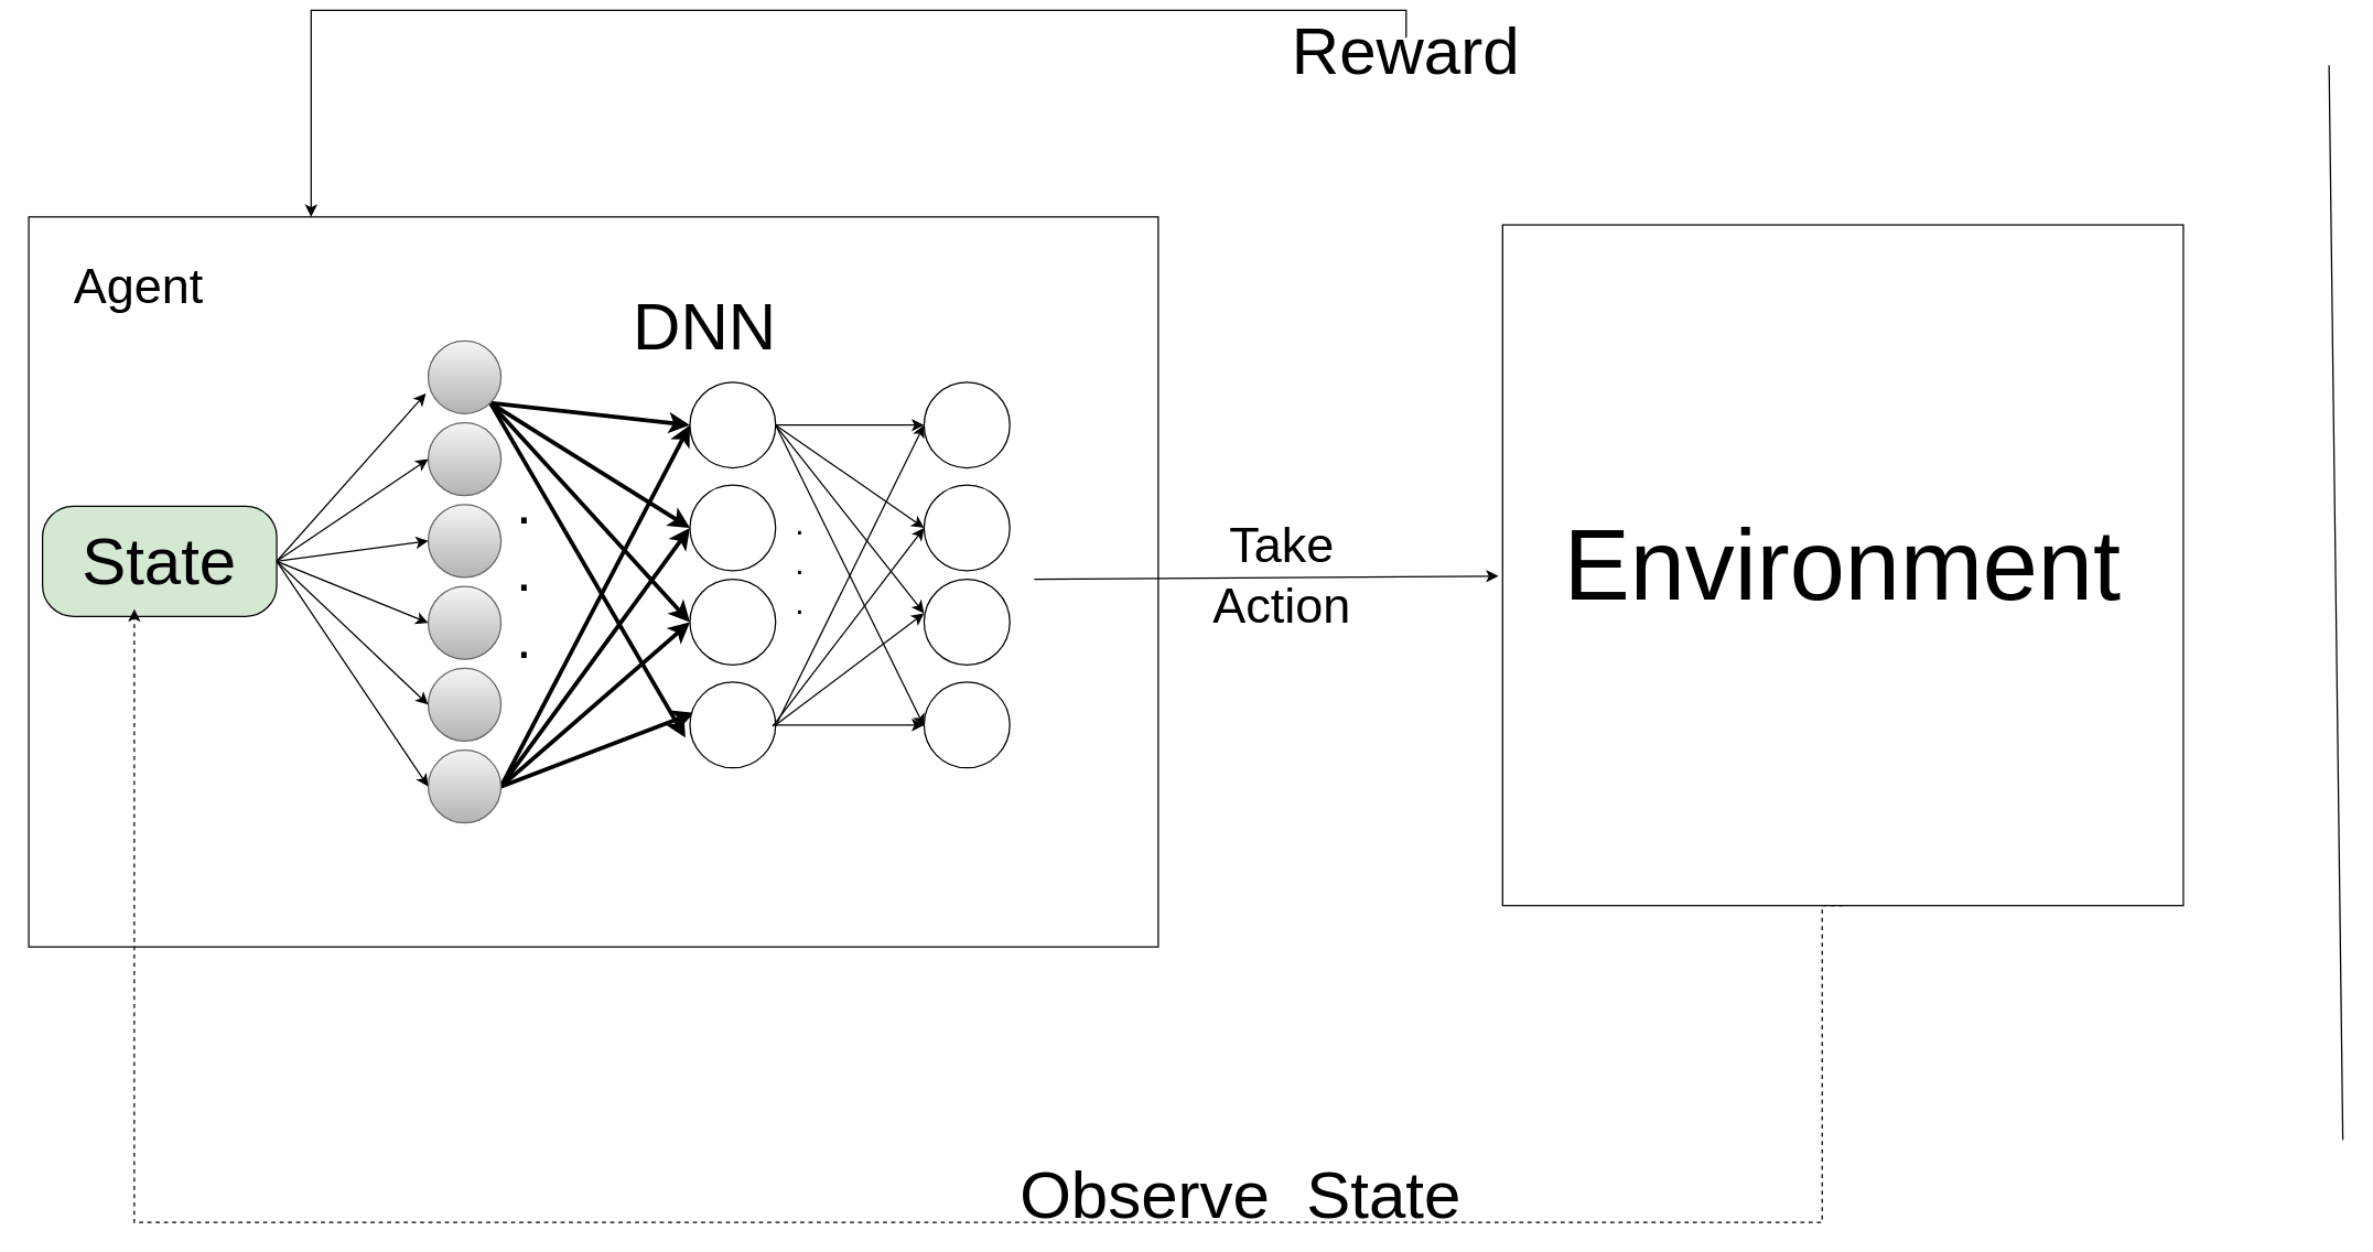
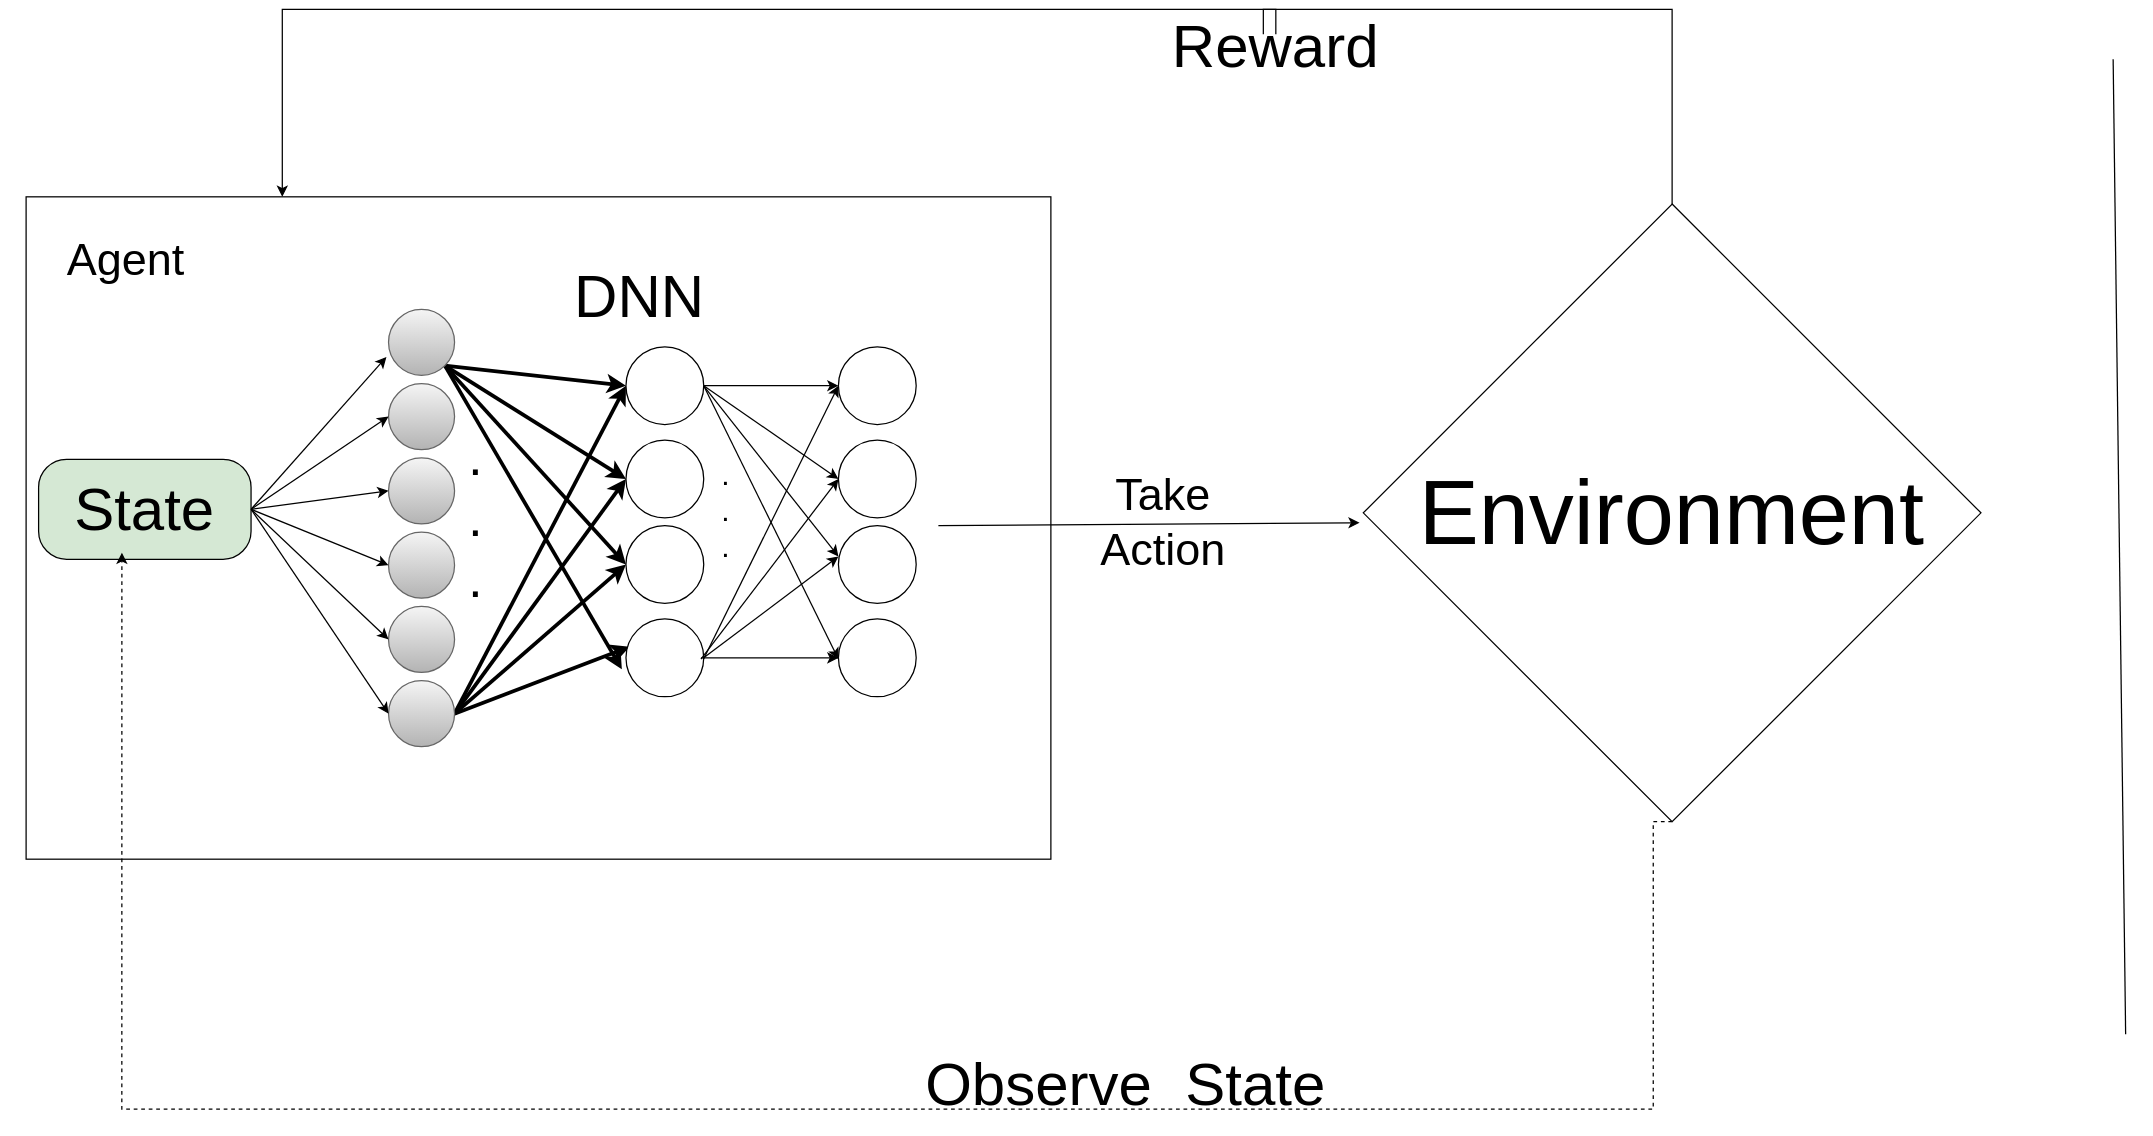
  <mxCell id="0" />
  <mxCell id="1" parent="0" />
  <mxCell id="2" value="" style="rounded=0;whiteSpace=wrap;html=1;" vertex="1" parent="1"><mxGeometry x="20" y="150" width="820" height="530" as="geometry" /></mxCell>
  <mxCell id="3" value="" style="endArrow=classic;html=1;strokeWidth=3;entryX=0;entryY=0.5;entryDx=0;entryDy=0;exitX=1;exitY=0.5;exitDx=0;exitDy=0;" edge="1" parent="1" source="17" target="23"><mxGeometry width="50" height="50" relative="1" as="geometry"><mxPoint x="280" y="410" as="sourcePoint" /><mxPoint x="330" y="360" as="targetPoint" /></mxGeometry></mxCell>
  <mxCell id="4" value="" style="endArrow=classic;html=1;strokeWidth=3;entryX=0;entryY=0.5;entryDx=0;entryDy=0;exitX=1;exitY=0.5;exitDx=0;exitDy=0;" edge="1" parent="1" source="17" target="22"><mxGeometry width="50" height="50" relative="1" as="geometry"><mxPoint x="280" y="410" as="sourcePoint" /><mxPoint x="330" y="360" as="targetPoint" /></mxGeometry></mxCell>
  <mxCell id="5" value="" style="endArrow=classic;html=1;strokeWidth=3;entryX=0;entryY=0.5;entryDx=0;entryDy=0;exitX=1;exitY=0.5;exitDx=0;exitDy=0;" edge="1" parent="1" source="17" target="21"><mxGeometry width="50" height="50" relative="1" as="geometry"><mxPoint x="280" y="410" as="sourcePoint" /><mxPoint x="330" y="360" as="targetPoint" /></mxGeometry></mxCell>
  <mxCell id="6" value="" style="endArrow=classic;html=1;strokeWidth=3;entryX=0;entryY=0.5;entryDx=0;entryDy=0;exitX=1;exitY=1;exitDx=0;exitDy=0;" edge="1" parent="1" source="12" target="22"><mxGeometry width="50" height="50" relative="1" as="geometry"><mxPoint x="400" y="380" as="sourcePoint" /><mxPoint x="520" y="280" as="targetPoint" /></mxGeometry></mxCell>
  <mxCell id="7" value="" style="endArrow=classic;html=1;strokeWidth=3;exitX=1;exitY=0.5;exitDx=0;exitDy=0;" edge="1" parent="1" source="17"><mxGeometry width="50" height="50" relative="1" as="geometry"><mxPoint x="410" y="390" as="sourcePoint" /><mxPoint x="503" y="510" as="targetPoint" /></mxGeometry></mxCell>
  <mxCell id="8" value="" style="endArrow=classic;html=1;strokeWidth=3;entryX=-0.053;entryY=0.647;entryDx=0;entryDy=0;exitX=1;exitY=1;exitDx=0;exitDy=0;entryPerimeter=0;" edge="1" parent="1" source="12" target="24"><mxGeometry width="50" height="50" relative="1" as="geometry"><mxPoint x="420" y="400" as="sourcePoint" /><mxPoint x="540" y="300" as="targetPoint" /></mxGeometry></mxCell>
  <mxCell id="9" value="" style="endArrow=classic;html=1;strokeWidth=3;entryX=0;entryY=0.5;entryDx=0;entryDy=0;exitX=1;exitY=1;exitDx=0;exitDy=0;" edge="1" parent="1" target="23" source="12"><mxGeometry width="50" height="50" relative="1" as="geometry"><mxPoint x="388.284" y="138.284" as="sourcePoint" /><mxPoint x="530" y="290" as="targetPoint" /></mxGeometry></mxCell>
  <mxCell id="10" value="" style="endArrow=classic;html=1;strokeWidth=3;exitX=1;exitY=1;exitDx=0;exitDy=0;entryX=0;entryY=0.5;entryDx=0;entryDy=0;" edge="1" parent="1" source="12" target="21"><mxGeometry width="50" height="50" relative="1" as="geometry"><mxPoint x="398.284" y="148.284" as="sourcePoint" /><mxPoint x="510" y="160" as="targetPoint" /></mxGeometry></mxCell>
  <mxCell id="11" value="" style="group" vertex="1" connectable="0" parent="1"><mxGeometry x="310" y="240" width="100" height="350" as="geometry" /></mxCell>
  <mxCell id="12" value="" style="ellipse;whiteSpace=wrap;html=1;aspect=fixed;gradientColor=#b3b3b3;fillColor=#f5f5f5;strokeColor=#666666;" vertex="1" parent="11"><mxGeometry width="52.83" height="52.83" as="geometry" /></mxCell>
  <mxCell id="13" value="" style="ellipse;whiteSpace=wrap;html=1;aspect=fixed;gradientColor=#b3b3b3;fillColor=#f5f5f5;strokeColor=#666666;" vertex="1" parent="11"><mxGeometry y="59.434" width="52.83" height="52.83" as="geometry" /></mxCell>
  <mxCell id="14" value="" style="ellipse;whiteSpace=wrap;html=1;aspect=fixed;gradientColor=#b3b3b3;fillColor=#f5f5f5;strokeColor=#666666;" vertex="1" parent="11"><mxGeometry y="118.868" width="52.83" height="52.83" as="geometry" /></mxCell>
  <mxCell id="15" value="" style="ellipse;whiteSpace=wrap;html=1;aspect=fixed;gradientColor=#b3b3b3;fillColor=#f5f5f5;strokeColor=#666666;" vertex="1" parent="11"><mxGeometry y="178.302" width="52.83" height="52.83" as="geometry" /></mxCell>
  <mxCell id="16" value="" style="ellipse;whiteSpace=wrap;html=1;aspect=fixed;gradientColor=#b3b3b3;fillColor=#f5f5f5;strokeColor=#666666;" vertex="1" parent="11"><mxGeometry y="237.736" width="52.83" height="52.83" as="geometry" /></mxCell>
  <mxCell id="17" value="" style="ellipse;whiteSpace=wrap;html=1;aspect=fixed;gradientColor=#b3b3b3;fillColor=#f5f5f5;strokeColor=#666666;" vertex="1" parent="11"><mxGeometry y="297.17" width="52.83" height="52.83" as="geometry" /></mxCell>
  <mxCell id="18" value="&lt;font style=&quot;font-size: 41px&quot;&gt;.&lt;br&gt;.&lt;br&gt;.&lt;br&gt;&lt;/font&gt;" style="text;html=1;strokeColor=none;fillColor=none;align=center;verticalAlign=middle;whiteSpace=wrap;rounded=0;" vertex="1" parent="11"><mxGeometry x="50" y="158.3" width="40" height="20" as="geometry" /></mxCell>
  <mxCell id="19" style="edgeStyle=none;rounded=0;orthogonalLoop=1;jettySize=auto;html=1;exitX=0;exitY=1;exitDx=0;exitDy=0;" edge="1" parent="11" source="18" target="18"><mxGeometry relative="1" as="geometry" /></mxCell>
  <mxCell id="20" value="" style="group" vertex="1" connectable="0" parent="1"><mxGeometry x="500" y="270" width="110" height="280" as="geometry" /></mxCell>
  <mxCell id="21" value="" style="ellipse;whiteSpace=wrap;html=1;aspect=fixed;" vertex="1" parent="20"><mxGeometry width="62.222" height="62.222" as="geometry" /></mxCell>
  <mxCell id="22" value="" style="ellipse;whiteSpace=wrap;html=1;aspect=fixed;" vertex="1" parent="20"><mxGeometry y="74.667" width="62.222" height="62.222" as="geometry" /></mxCell>
  <mxCell id="23" value="" style="ellipse;whiteSpace=wrap;html=1;aspect=fixed;" vertex="1" parent="20"><mxGeometry y="143.111" width="62.222" height="62.222" as="geometry" /></mxCell>
  <mxCell id="24" value="" style="ellipse;whiteSpace=wrap;html=1;aspect=fixed;" vertex="1" parent="20"><mxGeometry y="217.778" width="62.222" height="62.222" as="geometry" /></mxCell>
  <mxCell id="25" value="" style="endArrow=classic;html=1;entryX=0;entryY=0.5;entryDx=0;entryDy=0;" edge="1" parent="20" target="27"><mxGeometry width="50" height="50" relative="1" as="geometry"><mxPoint x="62" y="250" as="sourcePoint" /><mxPoint x="112.22" y="62.22" as="targetPoint" /></mxGeometry></mxCell>
  <mxCell id="26" value="&lt;font&gt;&lt;font style=&quot;font-size: 24px&quot;&gt;.&lt;br&gt;.&lt;br&gt;.&lt;/font&gt;&lt;br&gt;&lt;/font&gt;" style="text;html=1;strokeColor=none;fillColor=none;align=center;verticalAlign=middle;whiteSpace=wrap;rounded=0;" vertex="1" parent="20"><mxGeometry x="60" y="121.41" width="40" height="21.7" as="geometry" /></mxCell>
  <mxCell id="27" value="" style="ellipse;whiteSpace=wrap;html=1;aspect=fixed;" vertex="1" parent="1"><mxGeometry x="670" y="270" width="62.222" height="62.222" as="geometry" /></mxCell>
  <mxCell id="28" value="" style="ellipse;whiteSpace=wrap;html=1;aspect=fixed;" vertex="1" parent="1"><mxGeometry x="670" y="344.667" width="62.222" height="62.222" as="geometry" /></mxCell>
  <mxCell id="29" value="" style="ellipse;whiteSpace=wrap;html=1;aspect=fixed;" vertex="1" parent="1"><mxGeometry x="670" y="413.111" width="62.222" height="62.222" as="geometry" /></mxCell>
  <mxCell id="30" value="" style="ellipse;whiteSpace=wrap;html=1;aspect=fixed;" vertex="1" parent="1"><mxGeometry x="670" y="487.778" width="62.222" height="62.222" as="geometry" /></mxCell>
  <mxCell id="31" value="" style="endArrow=classic;html=1;exitX=1;exitY=0.5;exitDx=0;exitDy=0;" edge="1" parent="1" source="24"><mxGeometry width="50" height="50" relative="1" as="geometry"><mxPoint x="620" y="487.78" as="sourcePoint" /><mxPoint x="670" y="437.78" as="targetPoint" /></mxGeometry></mxCell>
  <mxCell id="32" value="" style="endArrow=classic;html=1;entryX=0;entryY=0.5;entryDx=0;entryDy=0;" edge="1" parent="1" target="28"><mxGeometry width="50" height="50" relative="1" as="geometry"><mxPoint x="560" y="520" as="sourcePoint" /><mxPoint x="610" y="470" as="targetPoint" /></mxGeometry></mxCell>
  <mxCell id="33" value="" style="endArrow=classic;html=1;" edge="1" parent="1"><mxGeometry width="50" height="50" relative="1" as="geometry"><mxPoint x="562" y="301" as="sourcePoint" /><mxPoint x="670" y="437.78" as="targetPoint" /></mxGeometry></mxCell>
  <mxCell id="34" value="" style="endArrow=classic;html=1;entryX=0;entryY=0.5;entryDx=0;entryDy=0;" edge="1" parent="1" target="30"><mxGeometry width="50" height="50" relative="1" as="geometry"><mxPoint x="560" y="519" as="sourcePoint" /><mxPoint x="590" y="410" as="targetPoint" /></mxGeometry></mxCell>
  <mxCell id="35" style="edgeStyle=none;rounded=0;orthogonalLoop=1;jettySize=auto;html=1;exitX=1;exitY=0.5;exitDx=0;exitDy=0;entryX=0;entryY=0.5;entryDx=0;entryDy=0;" edge="1" parent="1" source="21" target="28"><mxGeometry relative="1" as="geometry" /></mxCell>
  <mxCell id="36" style="edgeStyle=none;rounded=0;orthogonalLoop=1;jettySize=auto;html=1;exitX=1;exitY=0.5;exitDx=0;exitDy=0;" edge="1" parent="1" source="21"><mxGeometry relative="1" as="geometry"><mxPoint x="670" y="520" as="targetPoint" /></mxGeometry></mxCell>
  <mxCell id="37" style="edgeStyle=none;rounded=0;orthogonalLoop=1;jettySize=auto;html=1;exitX=1;exitY=0.5;exitDx=0;exitDy=0;entryX=0;entryY=0.5;entryDx=0;entryDy=0;" edge="1" parent="1" source="21" target="27"><mxGeometry relative="1" as="geometry" /></mxCell>
  <mxCell id="38" style="edgeStyle=none;rounded=0;orthogonalLoop=1;jettySize=auto;html=1;exitX=1;exitY=0.5;exitDx=0;exitDy=0;entryX=-0.032;entryY=0.722;entryDx=0;entryDy=0;entryPerimeter=0;" edge="1" parent="1" source="39" target="12"><mxGeometry relative="1" as="geometry" /></mxCell>
  <mxCell id="39" value="&lt;font style=&quot;font-size: 48px&quot;&gt;State&lt;/font&gt;" style="rounded=1;whiteSpace=wrap;html=1;arcSize=28;fillColor=#d5e8d4;" vertex="1" parent="1"><mxGeometry x="30" y="360" width="170" height="80" as="geometry" /></mxCell>
  <mxCell id="40" style="edgeStyle=none;rounded=0;orthogonalLoop=1;jettySize=auto;html=1;exitX=1;exitY=0.5;exitDx=0;exitDy=0;entryX=0;entryY=0.5;entryDx=0;entryDy=0;" edge="1" parent="1" source="39" target="14"><mxGeometry relative="1" as="geometry" /></mxCell>
  <mxCell id="41" style="edgeStyle=none;rounded=0;orthogonalLoop=1;jettySize=auto;html=1;exitX=1;exitY=0.5;exitDx=0;exitDy=0;entryX=0;entryY=0.5;entryDx=0;entryDy=0;" edge="1" parent="1" source="39" target="13"><mxGeometry relative="1" as="geometry" /></mxCell>
  <mxCell id="42" style="edgeStyle=none;rounded=0;orthogonalLoop=1;jettySize=auto;html=1;exitX=0;exitY=0.5;exitDx=0;exitDy=0;entryX=0;entryY=0.5;entryDx=0;entryDy=0;" edge="1" parent="1" target="15"><mxGeometry relative="1" as="geometry"><mxPoint x="200" y="400" as="sourcePoint" /></mxGeometry></mxCell>
  <mxCell id="43" style="edgeStyle=none;rounded=0;orthogonalLoop=1;jettySize=auto;html=1;exitX=0;exitY=0.5;exitDx=0;exitDy=0;entryX=0;entryY=0.5;entryDx=0;entryDy=0;" edge="1" parent="1" target="16"><mxGeometry relative="1" as="geometry"><mxPoint x="200" y="400" as="sourcePoint" /></mxGeometry></mxCell>
  <mxCell id="44" style="edgeStyle=none;rounded=0;orthogonalLoop=1;jettySize=auto;html=1;exitX=0;exitY=0.5;exitDx=0;exitDy=0;entryX=0;entryY=0.5;entryDx=0;entryDy=0;" edge="1" parent="1" target="17"><mxGeometry relative="1" as="geometry"><mxPoint x="200" y="400" as="sourcePoint" /></mxGeometry></mxCell>
  <mxCell id="45" value="&lt;font style=&quot;font-size: 48px&quot;&gt;DNN&lt;/font&gt;" style="text;html=1;strokeColor=none;fillColor=none;align=center;verticalAlign=middle;whiteSpace=wrap;rounded=0;" vertex="1" parent="1"><mxGeometry x="491" y="220" width="40" height="20" as="geometry" /></mxCell>
  <mxCell id="46" value="&lt;font style=&quot;font-size: 36px&quot;&gt;Agent&lt;/font&gt;" style="text;html=1;strokeColor=none;fillColor=none;align=center;verticalAlign=middle;whiteSpace=wrap;rounded=0;" vertex="1" parent="1"><mxGeometry x="80" y="190" width="40" height="20" as="geometry" /></mxCell>
  <mxCell id="47" style="edgeStyle=orthogonalEdgeStyle;rounded=0;orthogonalLoop=1;jettySize=auto;html=1;exitX=0.5;exitY=0;exitDx=0;exitDy=0;entryX=0.25;entryY=0;entryDx=0;entryDy=0;startArrow=none;" edge="1" parent="1" source="52" target="2"><mxGeometry relative="1" as="geometry" /></mxCell>
  <mxCell id="48" style="edgeStyle=orthogonalEdgeStyle;rounded=0;orthogonalLoop=1;jettySize=auto;html=1;exitX=0.5;exitY=1;exitDx=0;exitDy=0;entryX=0.392;entryY=0.935;entryDx=0;entryDy=0;entryPerimeter=0;dashed=1;" edge="1" parent="1" source="49" target="39"><mxGeometry relative="1" as="geometry"><mxPoint x="70" y="830" as="targetPoint" /><Array as="points"><mxPoint x="1322" y="880" /><mxPoint x="97" y="880" /></Array></mxGeometry></mxCell>
- <mxCell id="49" value="&lt;font style=&quot;font-size: 72px&quot;&gt;Environment&lt;/font&gt;" style="whiteSpace=wrap;html=1;aspect=fixed;" vertex="1" parent="1"><mxGeometry x="1090" y="155.78" width="494.22" height="494.22" as="geometry" /></mxCell>
+ <mxCell id="49" value="&lt;font style=&quot;font-size: 72px&quot;&gt;Environment&lt;/font&gt;" style="rhombus;whiteSpace=wrap;html=1;aspect=fixed;" vertex="1" parent="1"><mxGeometry x="1090" y="155.78" width="494.22" height="494.22" as="geometry" /></mxCell>
  <mxCell id="50" value="&lt;font style=&quot;font-size: 36px&quot;&gt;Take&lt;br&gt;Action&lt;/font&gt;" style="text;html=1;strokeColor=none;fillColor=none;align=center;verticalAlign=middle;whiteSpace=wrap;rounded=0;" vertex="1" parent="1"><mxGeometry x="910" y="400" width="40" height="20" as="geometry" /></mxCell>
  <mxCell id="51" value="" style="endArrow=classic;html=1;entryX=-0.006;entryY=0.516;entryDx=0;entryDy=0;entryPerimeter=0;" edge="1" parent="1" target="49"><mxGeometry width="50" height="50" relative="1" as="geometry"><mxPoint x="750" y="413.11" as="sourcePoint" /><mxPoint x="930" y="443.11" as="targetPoint" /></mxGeometry></mxCell>
  <mxCell id="52" value="&lt;font style=&quot;font-size: 48px&quot;&gt;Reward&lt;/font&gt;" style="text;html=1;strokeColor=none;fillColor=none;align=center;verticalAlign=middle;whiteSpace=wrap;rounded=0;" vertex="1" parent="1"><mxGeometry x="1000" y="20" width="40" height="20" as="geometry" /></mxCell>
+ <mxCell id="53" value="" style="edgeStyle=orthogonalEdgeStyle;rounded=0;orthogonalLoop=1;jettySize=auto;html=1;exitX=0.5;exitY=0;exitDx=0;exitDy=0;entryX=0.25;entryY=0;entryDx=0;entryDy=0;endArrow=none;" edge="1" parent="1" source="49" target="52"><mxGeometry relative="1" as="geometry"><mxPoint x="1337.11" y="155.78" as="sourcePoint" /><mxPoint x="225" y="150" as="targetPoint" /></mxGeometry></mxCell>
  <mxCell id="54" value="&lt;font style=&quot;font-size: 48px&quot;&gt;Observe&amp;nbsp; State&lt;/font&gt;" style="text;html=1;strokeColor=none;fillColor=none;align=center;verticalAlign=middle;whiteSpace=wrap;rounded=0;" vertex="1" parent="1"><mxGeometry x="690" y="850" width="420" height="20" as="geometry" /></mxCell>
  <mxCell id="55" value="" style="endArrow=none;html=1;" edge="1" parent="1"><mxGeometry width="50" height="50" relative="1" as="geometry"><mxPoint x="1700" y="820" as="sourcePoint" /><mxPoint x="1690" y="40" as="targetPoint" /></mxGeometry></mxCell>
